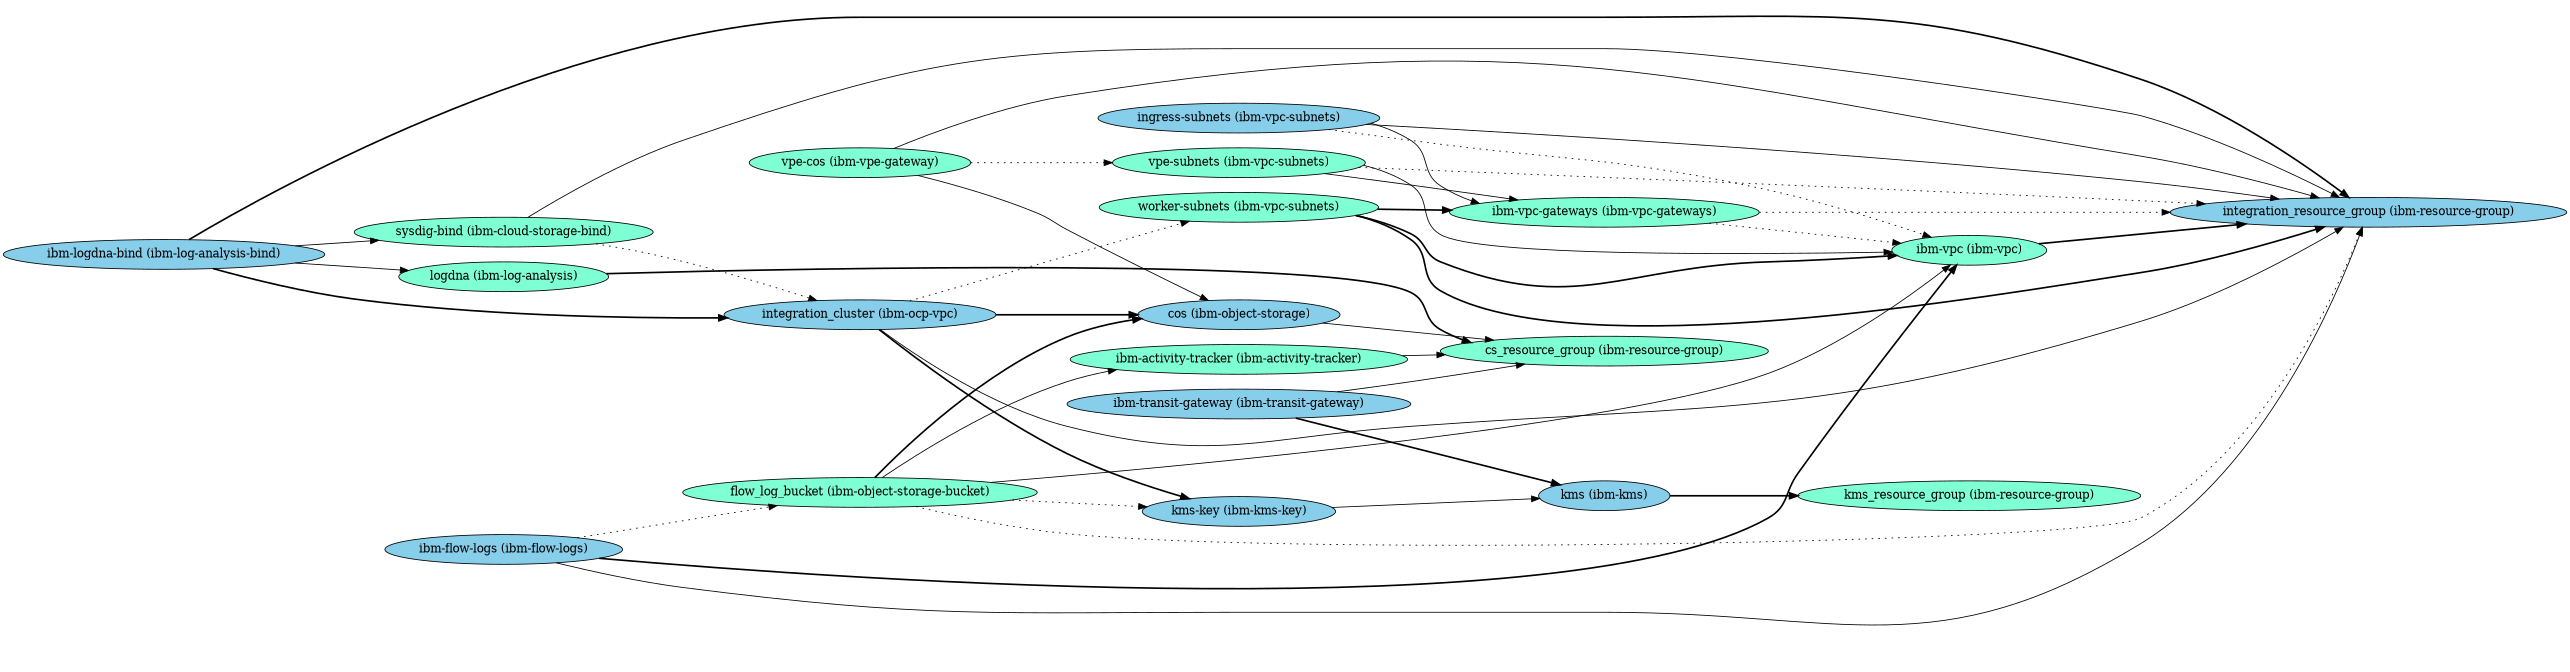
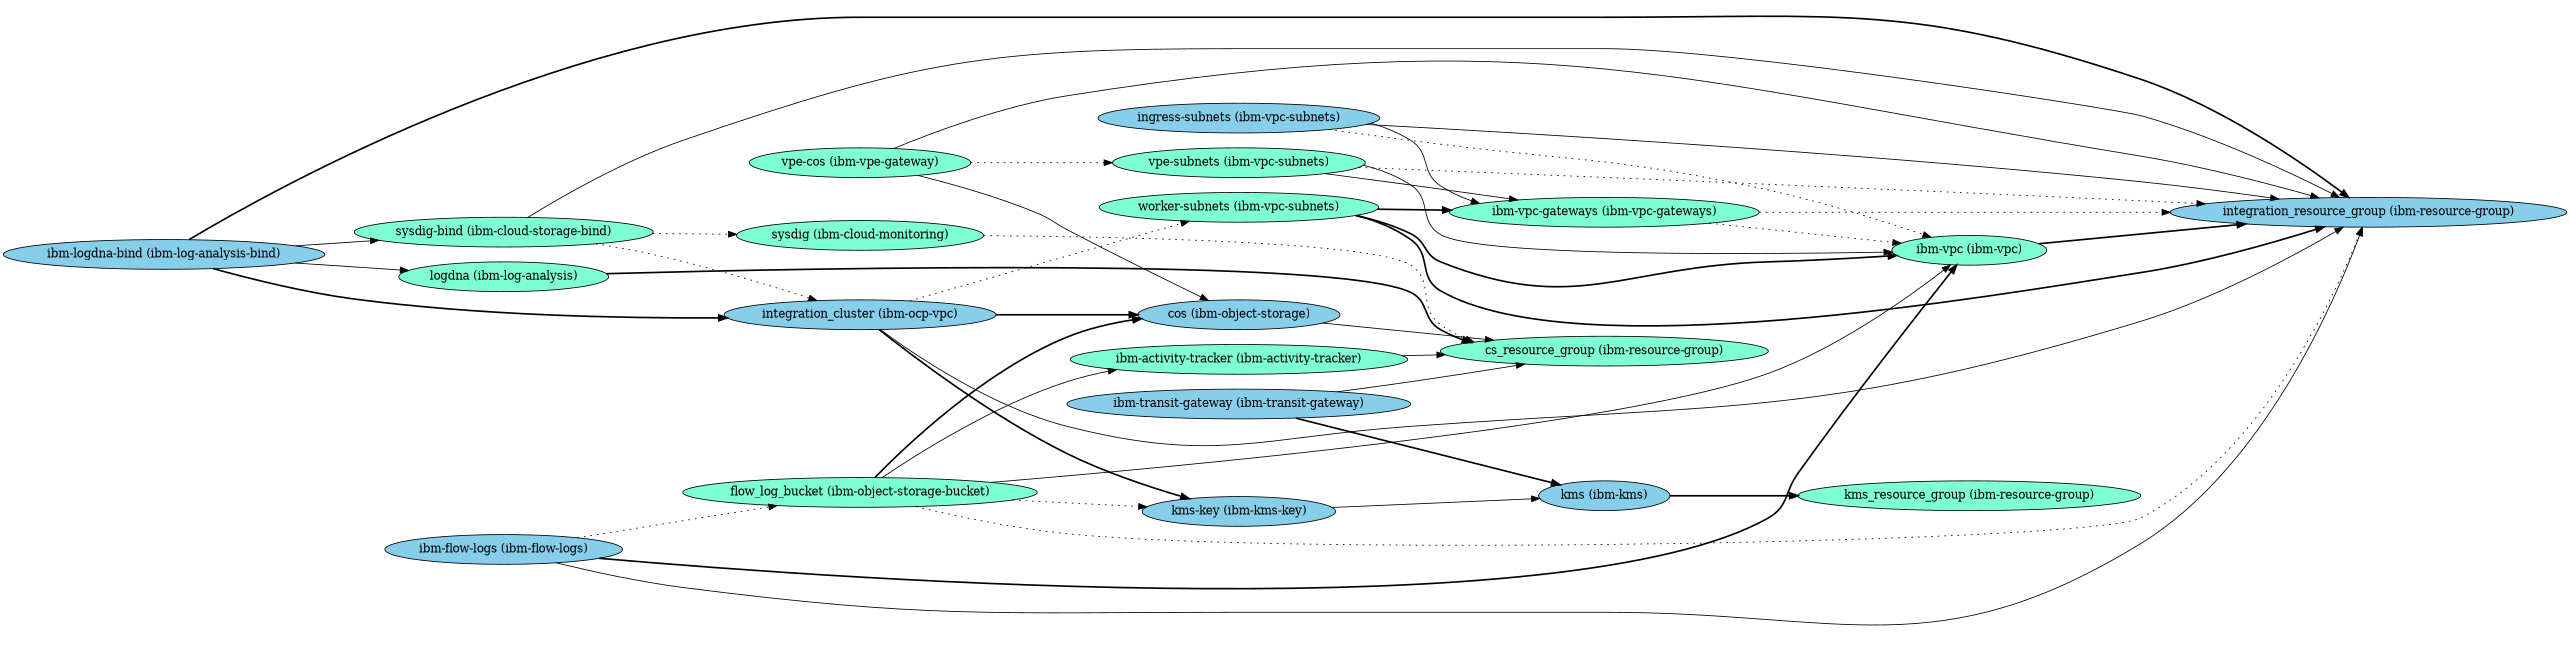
  digraph {
    rankdir=LR
    node [fillcolor=aquamarine style=filled]
    edge [style=solid]
    "ibm-activity-tracker (ibm-activity-tracker)"
    "cs_resource_group (ibm-resource-group)"
+   "sysdig (ibm-cloud-monitoring)"
    n4 [label="sysdig-bind (ibm-cloud-storage-bind)"]
    "integration_resource_group (ibm-resource-group)" [fillcolor=skyblue]
    "integration_cluster (ibm-ocp-vpc)" [fillcolor=skyblue]
    "cos (ibm-object-storage)" [fillcolor=skyblue]
    "worker-subnets (ibm-vpc-subnets)"
    "kms-key (ibm-kms-key)" [fillcolor=skyblue]
    "ibm-vpc (ibm-vpc)"
    "ibm-vpc-gateways (ibm-vpc-gateways)"
    "kms (ibm-kms)" [fillcolor=skyblue]
    "kms_resource_group (ibm-resource-group)"
    "ibm-flow-logs (ibm-flow-logs)" [fillcolor=skyblue]
    "flow_log_bucket (ibm-object-storage-bucket)"
    "logdna (ibm-log-analysis)"
    "ibm-logdna-bind (ibm-log-analysis-bind)" [fillcolor=skyblue]
    "vpe-subnets (ibm-vpc-subnets)"
    "ingress-subnets (ibm-vpc-subnets)" [fillcolor=skyblue]
    "vpe-cos (ibm-vpe-gateway)"
    "ibm-transit-gateway (ibm-transit-gateway)" [fillcolor=skyblue]
    "ibm-activity-tracker (ibm-activity-tracker)" -> "cs_resource_group (ibm-resource-group)"
+   "sysdig (ibm-cloud-monitoring)" -> "cs_resource_group (ibm-resource-group)" [style=dotted]
+   n4 -> "sysdig (ibm-cloud-monitoring)" [style=dotted]
    n4 -> "integration_resource_group (ibm-resource-group)"
    n4 -> "integration_cluster (ibm-ocp-vpc)" [style=dotted]
    "integration_cluster (ibm-ocp-vpc)" -> "integration_resource_group (ibm-resource-group)"
    "integration_cluster (ibm-ocp-vpc)" -> "cos (ibm-object-storage)" [style=bold]
    "integration_cluster (ibm-ocp-vpc)" -> "worker-subnets (ibm-vpc-subnets)" [style=dotted]
    "integration_cluster (ibm-ocp-vpc)" -> "kms-key (ibm-kms-key)" [style=bold]
    "cos (ibm-object-storage)" -> "cs_resource_group (ibm-resource-group)"
    "worker-subnets (ibm-vpc-subnets)" -> "integration_resource_group (ibm-resource-group)" [style=bold]
    "worker-subnets (ibm-vpc-subnets)" -> "ibm-vpc (ibm-vpc)" [style=bold]
    "worker-subnets (ibm-vpc-subnets)" -> "ibm-vpc-gateways (ibm-vpc-gateways)" [style=bold]
    "kms-key (ibm-kms-key)" -> "kms (ibm-kms)"
    "ibm-vpc (ibm-vpc)" -> "integration_resource_group (ibm-resource-group)" [style=bold]
    "ibm-vpc-gateways (ibm-vpc-gateways)" -> "integration_resource_group (ibm-resource-group)" [style=dotted]
    "ibm-vpc-gateways (ibm-vpc-gateways)" -> "ibm-vpc (ibm-vpc)" [style=dotted]
    "kms (ibm-kms)" -> "kms_resource_group (ibm-resource-group)" [style=bold]
    "ibm-flow-logs (ibm-flow-logs)" -> "integration_resource_group (ibm-resource-group)"
    "ibm-flow-logs (ibm-flow-logs)" -> "ibm-vpc (ibm-vpc)" [style=bold]
    "ibm-flow-logs (ibm-flow-logs)" -> "flow_log_bucket (ibm-object-storage-bucket)" [style=dotted]
    "flow_log_bucket (ibm-object-storage-bucket)" -> "ibm-activity-tracker (ibm-activity-tracker)"
    "flow_log_bucket (ibm-object-storage-bucket)" -> "integration_resource_group (ibm-resource-group)" [style=dotted]
    "flow_log_bucket (ibm-object-storage-bucket)" -> "cos (ibm-object-storage)" [style=bold]
    "flow_log_bucket (ibm-object-storage-bucket)" -> "kms-key (ibm-kms-key)" [style=dotted]
    "flow_log_bucket (ibm-object-storage-bucket)" -> "ibm-vpc (ibm-vpc)"
    "logdna (ibm-log-analysis)" -> "cs_resource_group (ibm-resource-group)" [style=bold]
    "ibm-logdna-bind (ibm-log-analysis-bind)" -> n4
    "ibm-logdna-bind (ibm-log-analysis-bind)" -> "integration_resource_group (ibm-resource-group)" [style=bold]
    "ibm-logdna-bind (ibm-log-analysis-bind)" -> "integration_cluster (ibm-ocp-vpc)" [style=bold]
    "ibm-logdna-bind (ibm-log-analysis-bind)" -> "logdna (ibm-log-analysis)"
    "vpe-subnets (ibm-vpc-subnets)" -> "integration_resource_group (ibm-resource-group)" [style=dotted]
    "vpe-subnets (ibm-vpc-subnets)" -> "ibm-vpc (ibm-vpc)"
    "vpe-subnets (ibm-vpc-subnets)" -> "ibm-vpc-gateways (ibm-vpc-gateways)"
    "ingress-subnets (ibm-vpc-subnets)" -> "integration_resource_group (ibm-resource-group)"
    "ingress-subnets (ibm-vpc-subnets)" -> "ibm-vpc (ibm-vpc)" [style=dotted]
    "ingress-subnets (ibm-vpc-subnets)" -> "ibm-vpc-gateways (ibm-vpc-gateways)"
    "vpe-cos (ibm-vpe-gateway)" -> "integration_resource_group (ibm-resource-group)"
    "vpe-cos (ibm-vpe-gateway)" -> "cos (ibm-object-storage)"
    "vpe-cos (ibm-vpe-gateway)" -> "vpe-subnets (ibm-vpc-subnets)" [style=dotted]
    "ibm-transit-gateway (ibm-transit-gateway)" -> "cs_resource_group (ibm-resource-group)"
    "ibm-transit-gateway (ibm-transit-gateway)" -> "kms (ibm-kms)" [style=bold]
  }
